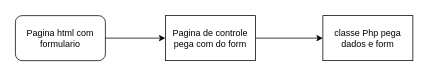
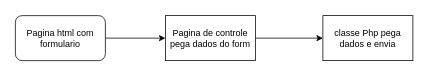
  <mxCell id="0" />
  <mxCell id="1" parent="0" />
  <mxCell id="2" style="edgeStyle=none;html=1;" parent="1" source="3" edge="1"><mxGeometry relative="1" as="geometry"><mxPoint x="220" y="50" as="targetPoint" /></mxGeometry></mxCell>
  <mxCell id="3" value="Pagina html com formulario" style="whiteSpace=wrap;html=1;rounded=1;" parent="1" vertex="1"><mxGeometry x="20" y="20" width="120" height="60" as="geometry" /></mxCell>
  <mxCell id="4" style="edgeStyle=none;html=1;" parent="1" source="5" edge="1"><mxGeometry relative="1" as="geometry"><mxPoint x="430" y="50" as="targetPoint" /></mxGeometry></mxCell>
- <mxCell id="5" value="Pagina de controle&lt;br&gt;pega com do form" style="rounded=0;whiteSpace=wrap;html=1;" parent="1" vertex="1"><mxGeometry x="220" y="20" width="120" height="60" as="geometry" /></mxCell>
- <mxCell id="6" value="classe Php pega dados e form" style="rounded=0;whiteSpace=wrap;html=1;" parent="1" vertex="1"><mxGeometry x="430" y="20" width="120" height="60" as="geometry" /></mxCell>
+ <mxCell id="5" value="Pagina de controle&lt;br&gt;pega dados do form" style="rounded=0;whiteSpace=wrap;html=1;" parent="1" vertex="1"><mxGeometry x="220" y="20" width="120" height="60" as="geometry" /></mxCell>
+ <mxCell id="6" value="classe Php pega dados e envia" style="rounded=0;whiteSpace=wrap;html=1;" parent="1" vertex="1"><mxGeometry x="430" y="20" width="120" height="60" as="geometry" /></mxCell>
